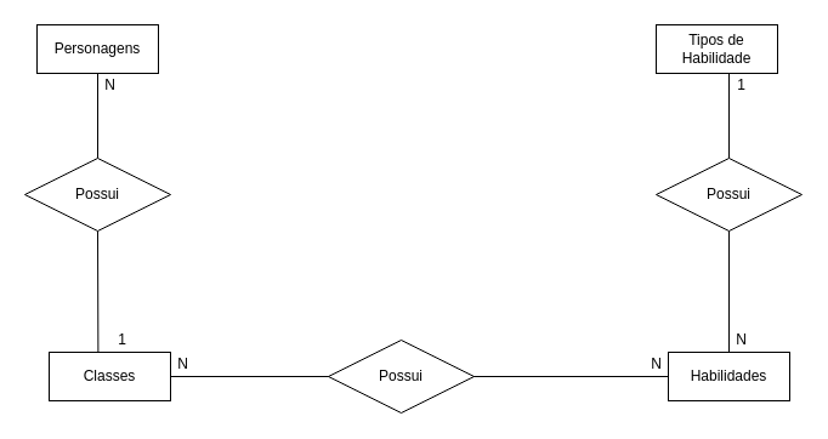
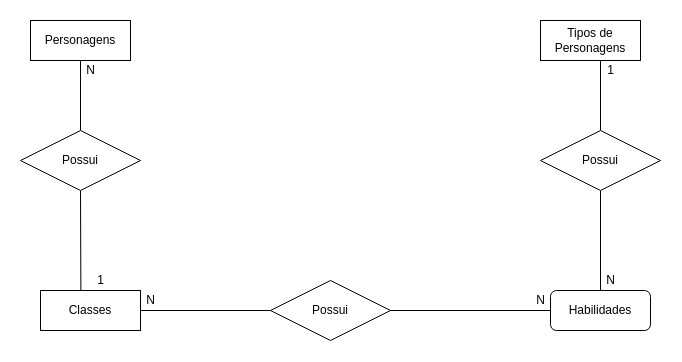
  <mxCell id="0" />
  <mxCell id="1" parent="0" />
  <mxCell id="2" value="" style="endArrow=none;html=1;exitX=0.5;exitY=0;exitDx=0;exitDy=0;" edge="1" parent="1" source="16"><mxGeometry width="50" height="50" relative="1" as="geometry"><mxPoint x="80" y="120" as="sourcePoint" /><mxPoint x="80" y="60" as="targetPoint" /></mxGeometry></mxCell>
  <mxCell id="3" value="N" style="text;html=1;align=center;verticalAlign=middle;resizable=0;points=[];autosize=1;strokeColor=none;" vertex="1" parent="1"><mxGeometry x="80" y="60" width="20" height="20" as="geometry" /></mxCell>
  <mxCell id="4" value="" style="endArrow=none;html=1;entryX=0.5;entryY=1;entryDx=0;entryDy=0;exitX=0.404;exitY=0.046;exitDx=0;exitDy=0;exitPerimeter=0;" edge="1" parent="1" source="17" target="16"><mxGeometry width="50" height="50" relative="1" as="geometry"><mxPoint x="80" y="280" as="sourcePoint" /><mxPoint x="80" y="200" as="targetPoint" /></mxGeometry></mxCell>
  <mxCell id="5" value="" style="edgeStyle=orthogonalEdgeStyle;rounded=0;orthogonalLoop=1;jettySize=auto;html=1;" edge="1" parent="1" source="6" target="17"><mxGeometry relative="1" as="geometry" /></mxCell>
  <mxCell id="6" value="1" style="text;html=1;align=center;verticalAlign=middle;resizable=0;points=[];autosize=1;strokeColor=none;" vertex="1" parent="1"><mxGeometry x="90" y="270" width="20" height="20" as="geometry" /></mxCell>
  <mxCell id="7" value="" style="endArrow=none;html=1;entryX=0;entryY=0.5;entryDx=0;entryDy=0;" edge="1" parent="1"><mxGeometry width="50" height="50" relative="1" as="geometry"><mxPoint x="140" y="310" as="sourcePoint" /><mxPoint x="300" y="310" as="targetPoint" /></mxGeometry></mxCell>
  <mxCell id="8" value="" style="endArrow=none;html=1;entryX=0;entryY=0.5;entryDx=0;entryDy=0;exitX=1;exitY=0.5;exitDx=0;exitDy=0;" edge="1" parent="1" target="19"><mxGeometry width="50" height="50" relative="1" as="geometry"><mxPoint x="380" y="310" as="sourcePoint" /><mxPoint x="540" y="310" as="targetPoint" /><Array as="points" /></mxGeometry></mxCell>
  <mxCell id="9" value="" style="endArrow=none;html=1;exitX=0.5;exitY=0;exitDx=0;exitDy=0;" edge="1" parent="1" source="19" target="20"><mxGeometry width="50" height="50" relative="1" as="geometry"><mxPoint x="600" y="280" as="sourcePoint" /><mxPoint x="600" y="200" as="targetPoint" /></mxGeometry></mxCell>
  <mxCell id="10" value="" style="endArrow=none;html=1;exitX=0.5;exitY=0;exitDx=0;exitDy=0;entryX=0.5;entryY=1;entryDx=0;entryDy=0;" edge="1" parent="1" source="20"><mxGeometry width="50" height="50" relative="1" as="geometry"><mxPoint x="600" y="120" as="sourcePoint" /><mxPoint x="600" y="60" as="targetPoint" /></mxGeometry></mxCell>
  <mxCell id="11" value="N" style="text;html=1;align=center;verticalAlign=middle;resizable=0;points=[];autosize=1;strokeColor=none;" vertex="1" parent="1"><mxGeometry x="140" y="290" width="20" height="20" as="geometry" /></mxCell>
  <mxCell id="12" value="N" style="text;html=1;align=center;verticalAlign=middle;resizable=0;points=[];autosize=1;strokeColor=none;" vertex="1" parent="1"><mxGeometry x="530" y="290" width="20" height="20" as="geometry" /></mxCell>
  <mxCell id="13" value="N" style="text;html=1;align=center;verticalAlign=middle;resizable=0;points=[];autosize=1;strokeColor=none;" vertex="1" parent="1"><mxGeometry x="600" y="270" width="20" height="20" as="geometry" /></mxCell>
  <mxCell id="14" value="1" style="text;html=1;align=center;verticalAlign=middle;resizable=0;points=[];autosize=1;strokeColor=none;" vertex="1" parent="1"><mxGeometry x="600" y="60" width="20" height="20" as="geometry" /></mxCell>
  <mxCell id="15" value="Personagens" style="whiteSpace=wrap;html=1;align=center;" vertex="1" parent="1"><mxGeometry x="30" y="20" width="100" height="40" as="geometry" /></mxCell>
  <mxCell id="16" value="Possui" style="shape=rhombus;perimeter=rhombusPerimeter;whiteSpace=wrap;html=1;align=center;" vertex="1" parent="1"><mxGeometry x="20" y="130" width="120" height="60" as="geometry" /></mxCell>
  <mxCell id="17" value="Classes" style="whiteSpace=wrap;html=1;align=center;" vertex="1" parent="1"><mxGeometry x="40" y="290" width="100" height="40" as="geometry" /></mxCell>
  <mxCell id="18" value="Possui" style="shape=rhombus;perimeter=rhombusPerimeter;whiteSpace=wrap;html=1;align=center;" vertex="1" parent="1"><mxGeometry x="270" y="280" width="120" height="60" as="geometry" /></mxCell>
- <mxCell id="19" value="Habilidades" style="whiteSpace=wrap;html=1;align=center;" vertex="1" parent="1"><mxGeometry x="550" y="290" width="100" height="40" as="geometry" /></mxCell>
+ <mxCell id="19" value="Habilidades" style="whiteSpace=wrap;html=1;align=center;rounded=1;" vertex="1" parent="1"><mxGeometry x="550" y="290" width="100" height="40" as="geometry" /></mxCell>
  <mxCell id="20" value="Possui" style="shape=rhombus;perimeter=rhombusPerimeter;whiteSpace=wrap;html=1;align=center;" vertex="1" parent="1"><mxGeometry x="540" y="130" width="120" height="60" as="geometry" /></mxCell>
- <mxCell id="21" value="Tipos de Habilidade" style="whiteSpace=wrap;html=1;align=center;" vertex="1" parent="1"><mxGeometry x="540" y="20" width="100" height="40" as="geometry" /></mxCell>
+ <mxCell id="21" value="Tipos de Personagens" style="whiteSpace=wrap;html=1;align=center;" vertex="1" parent="1"><mxGeometry x="540" y="20" width="100" height="40" as="geometry" /></mxCell>
